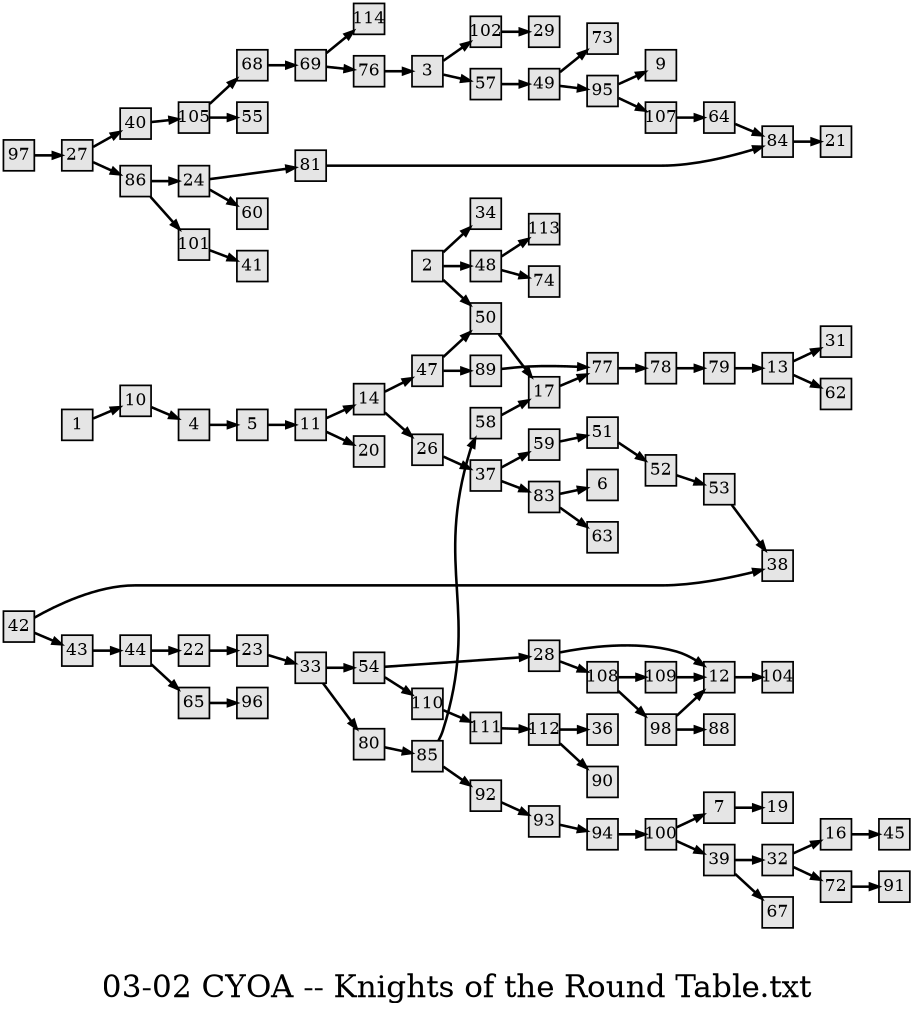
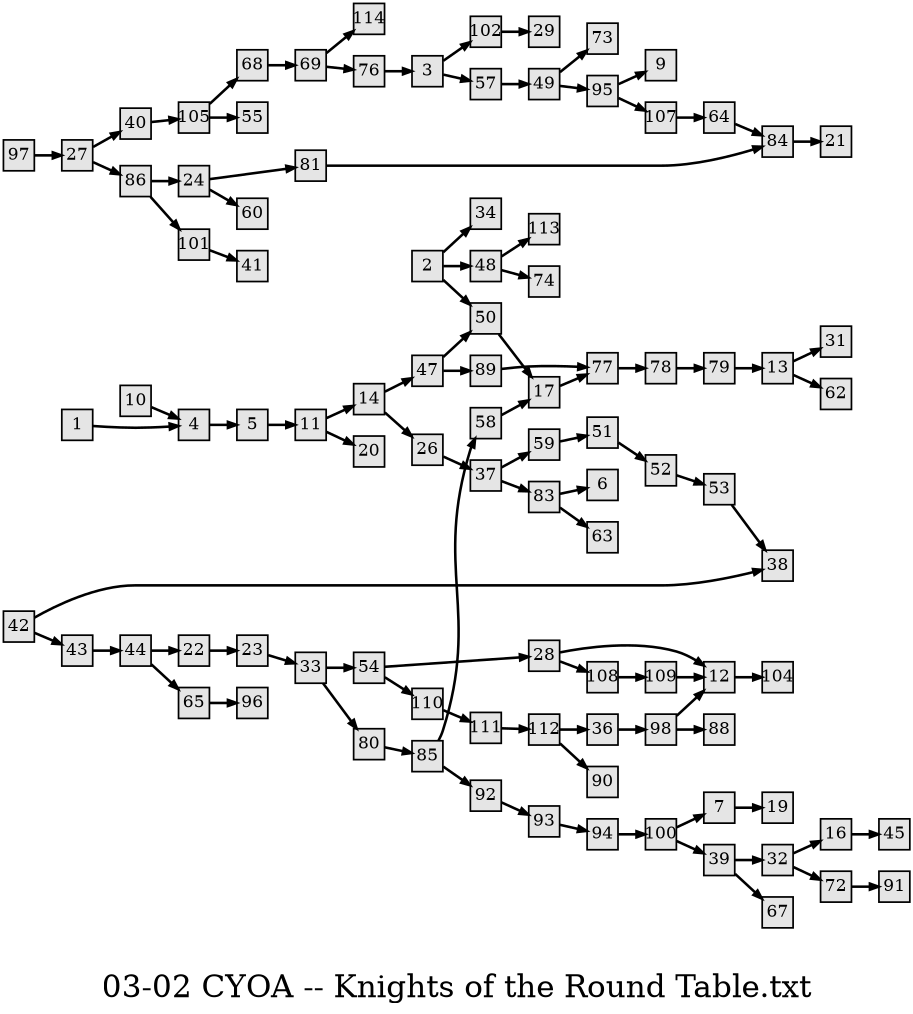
  digraph {
    fontsize=36
    label="03-02 CYOA -- Knights of the Round Table.txt"
    nodesep=0.35
    ordering=out
    rankdir=LR
    ranksep=0.45
    node [fillcolor=grey90 fixedsize=true fontsize=20 labelfloat=true margin="0,0" penwidth=2 regular=true shape=rect style=filled]
    edge [fontsize=12 labelfloat=true penwidth=3]
    1
    10
    4
    5
    2
    34
    48
    50
    113
    74
    3
    102
    57
    29
    49
    73
    95
    11
    14
    20
    47
    26
    7
    19
    89
    37
    12
    104
    13
    31
    62
    17
    77
    59
    83
    16
    45
    78
    79
    22
    23
    33
    54
    80
    28
    110
    85
    24
    81
    60
    84
    21
    51
    6
    63
    27
    40
    86
    105
    101
    68
    55
    41
    108
    109
    32
    72
    91
    111
    58
    92
    36
    98
    88
    52
    42
    38
    43
    44
    39
    67
    69
    65
    96
    9
    107
    64
    53
    112
    97
    114
    76
    93
    94
    100
    90
-   1 -> 10
+   1 -> 4
    10 -> 4
    4 -> 5
    5 -> 11
    2 -> 34
    2 -> 48
    2 -> 50
    48 -> 113
    48 -> 74
    50 -> 17
    3 -> 102
    3 -> 57
    102 -> 29
    57 -> 49
    49 -> 73
    49 -> 95
    95 -> 9
    95 -> 107
    11 -> 14
    11 -> 20
    14 -> 47
    14 -> 26
    47 -> 50
    47 -> 89
    26 -> 37
    7 -> 19
    89 -> 77
    37 -> 59
    37 -> 83
    12 -> 104
    13 -> 31
    13 -> 62
    17 -> 77
    77 -> 78
    59 -> 51
    83 -> 6
    83 -> 63
    16 -> 45
    78 -> 79
    79 -> 13
    22 -> 23
    23 -> 33
    33 -> 54
    33 -> 80
    54 -> 28
    54 -> 110
    80 -> 85
    28 -> 12
    28 -> 108
    110 -> 111
    85 -> 58
    85 -> 92
    24 -> 81
    24 -> 60
    81 -> 84
    84 -> 21
    51 -> 52
    27 -> 40
    27 -> 86
    40 -> 105
    86 -> 24
    86 -> 101
    105 -> 68
    105 -> 55
    101 -> 41
    68 -> 69
    108 -> 109
    109 -> 12
    32 -> 16
    32 -> 72
    72 -> 91
    111 -> 112
    58 -> 17
    92 -> 93
-   108 -> 98
+   36 -> 98
    98 -> 12
    98 -> 88
    52 -> 53
    42 -> 38
    42 -> 43
    43 -> 44
    44 -> 22
    44 -> 65
    39 -> 32
    39 -> 67
    69 -> 114
    69 -> 76
    65 -> 96
    107 -> 64
    64 -> 84
    53 -> 38
    112 -> 36
    112 -> 90
    97 -> 27
    76 -> 3
    93 -> 94
    94 -> 100
    100 -> 7
    100 -> 39
  }
